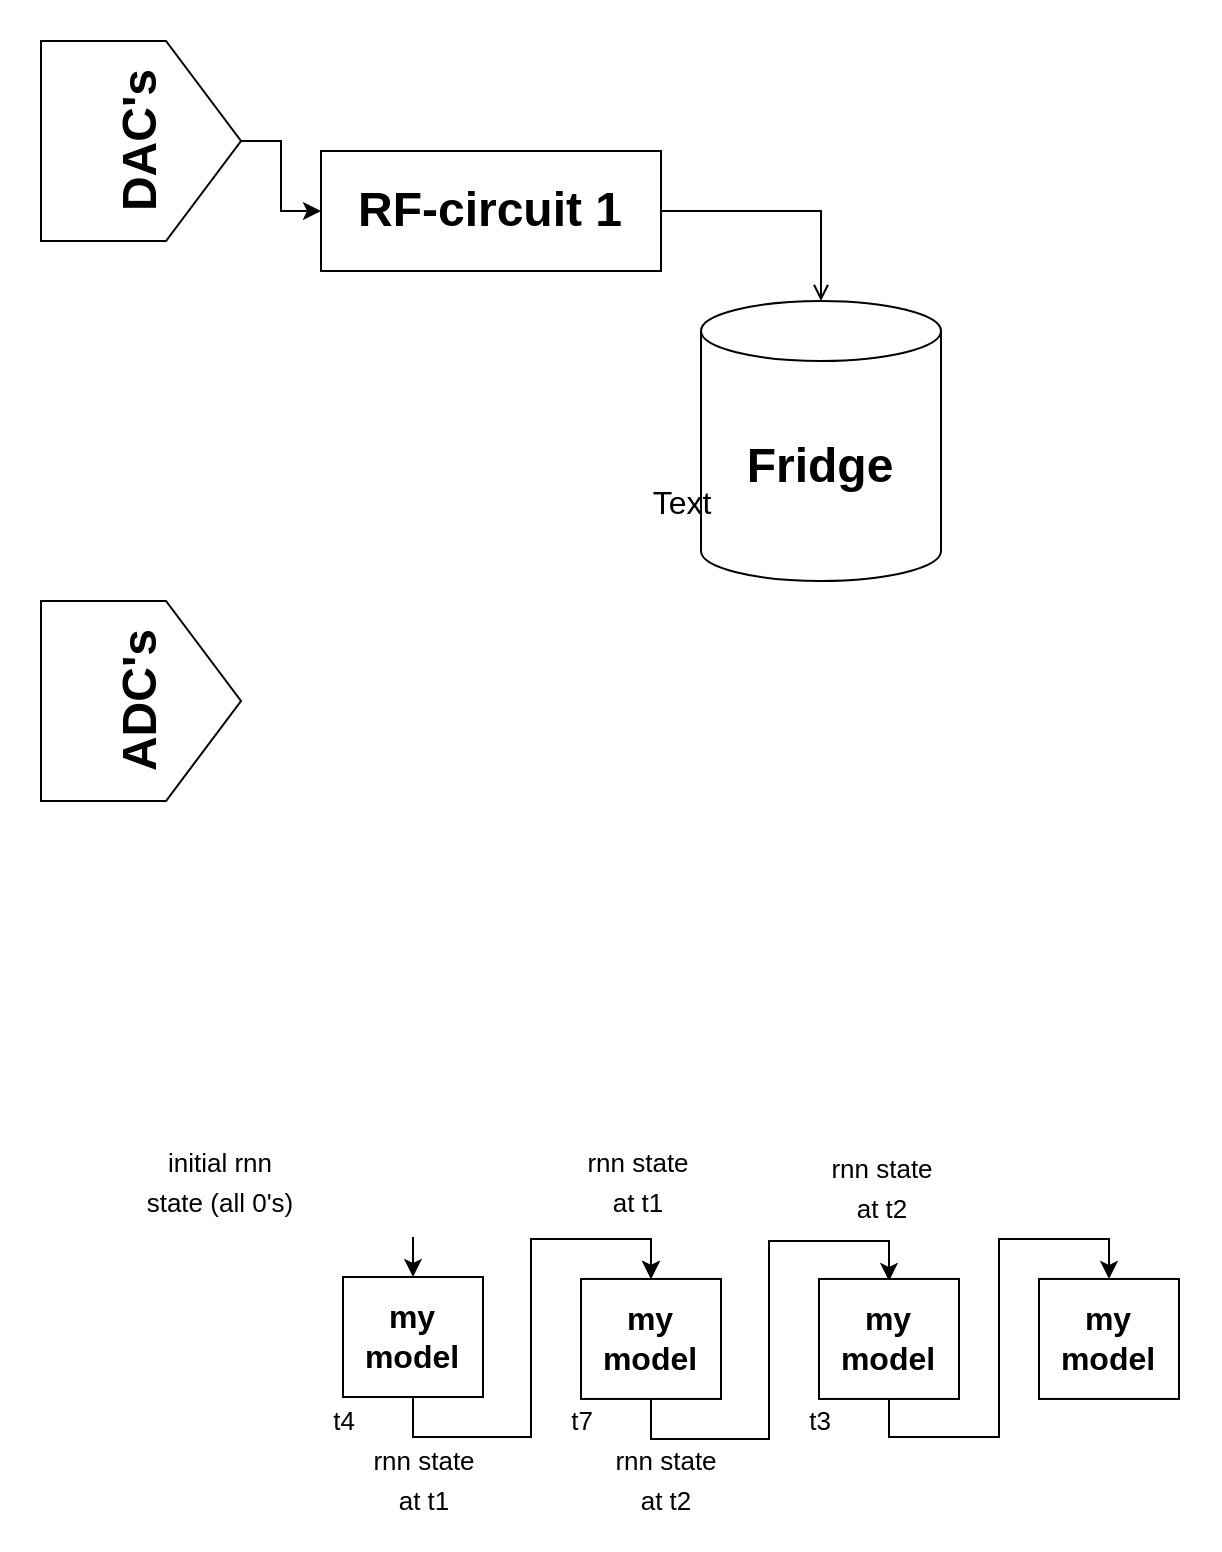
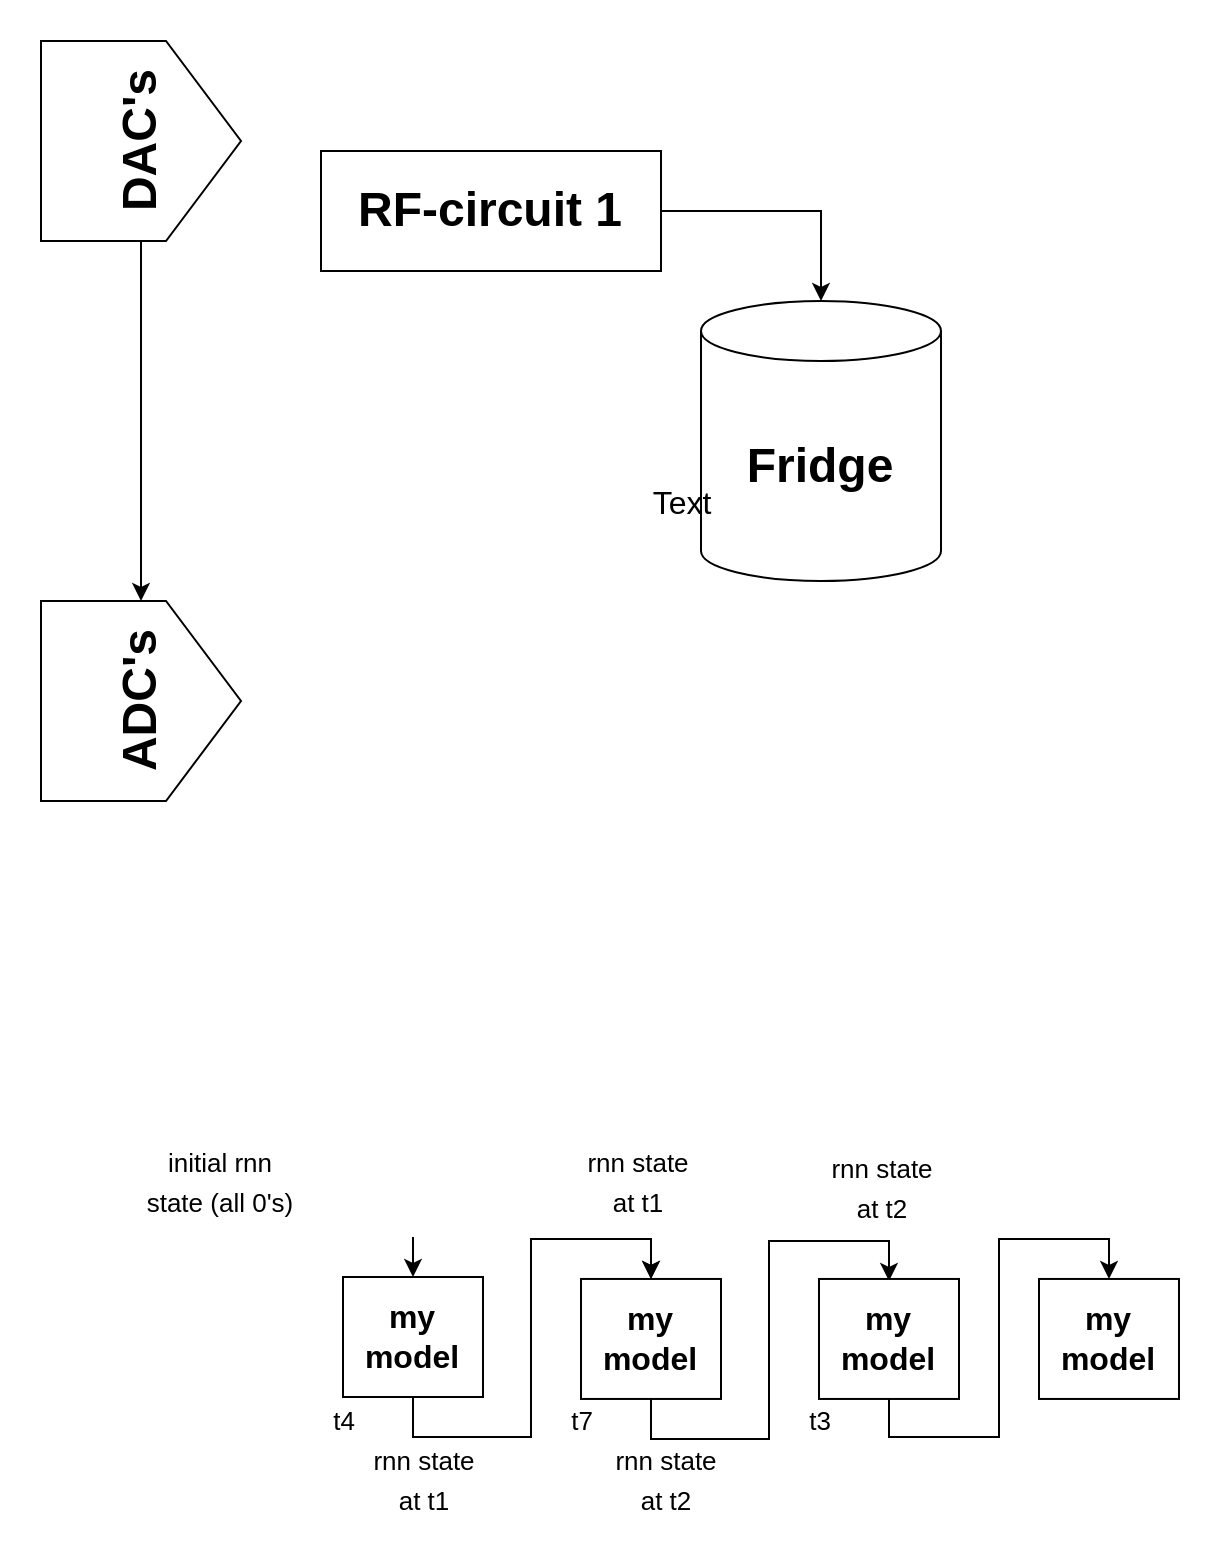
  <mxCell id="0" />
  <mxCell id="1" parent="0" />
- <mxCell id="2" style="edgeStyle=orthogonalEdgeStyle;rounded=0;orthogonalLoop=1;jettySize=auto;html=1;" parent="1" source="3" target="5" edge="1"><mxGeometry relative="1" as="geometry"><mxPoint x="180" y="70" as="targetPoint" /></mxGeometry></mxCell>
+ <mxCell id="2" style="edgeStyle=orthogonalEdgeStyle;rounded=0;orthogonalLoop=1;jettySize=auto;html=1;" parent="1" source="3" target="7" edge="1"><mxGeometry relative="1" as="geometry"><mxPoint x="180" y="70" as="targetPoint" /></mxGeometry></mxCell>
  <mxCell id="3" value="&lt;b&gt;&lt;font style=&quot;font-size: 24px;&quot;&gt;DAC's&lt;/font&gt;&lt;/b&gt;" style="shape=offPageConnector;whiteSpace=wrap;html=1;rotation=-90;" parent="1" vertex="1"><mxGeometry x="20" y="20" width="100" height="100" as="geometry" /></mxCell>
- <mxCell id="4" style="edgeStyle=orthogonalEdgeStyle;rounded=0;orthogonalLoop=1;jettySize=auto;html=1;endArrow=open;" parent="1" source="5" target="6" edge="1"><mxGeometry relative="1" as="geometry" /></mxCell>
+ <mxCell id="4" style="edgeStyle=orthogonalEdgeStyle;rounded=0;orthogonalLoop=1;jettySize=auto;html=1;" parent="1" source="5" target="6" edge="1"><mxGeometry relative="1" as="geometry" /></mxCell>
  <mxCell id="5" value="&lt;font style=&quot;font-size: 24px;&quot;&gt;&lt;b&gt;RF-circuit 1&lt;/b&gt;&lt;/font&gt;" style="rounded=0;whiteSpace=wrap;html=1;" parent="1" vertex="1"><mxGeometry x="160" y="75" width="170" height="60" as="geometry" /></mxCell>
  <mxCell id="6" value="&lt;font style=&quot;font-size: 24px;&quot;&gt;&lt;b&gt;Fridge&lt;/b&gt;&lt;/font&gt;" style="shape=cylinder3;whiteSpace=wrap;html=1;boundedLbl=1;backgroundOutline=1;size=15;" parent="1" vertex="1"><mxGeometry x="350" y="150" width="120" height="140" as="geometry" /></mxCell>
  <mxCell id="7" value="&lt;font style=&quot;font-size: 24px;&quot;&gt;&lt;b&gt;ADC's&lt;br&gt;&lt;/b&gt;&lt;/font&gt;" style="shape=offPageConnector;whiteSpace=wrap;html=1;rotation=-90;" parent="1" vertex="1"><mxGeometry x="20" y="300" width="100" height="100" as="geometry" /></mxCell>
  <mxCell id="8" style="edgeStyle=orthogonalEdgeStyle;rounded=0;orthogonalLoop=1;jettySize=auto;html=1;entryX=0.5;entryY=0;entryDx=0;entryDy=0;fontSize=13;" parent="1" source="9" edge="1"><mxGeometry relative="1" as="geometry"><mxPoint x="325" y="639" as="targetPoint" /><Array as="points"><mxPoint x="206" y="718" /><mxPoint x="265" y="718" /><mxPoint x="265" y="619" /><mxPoint x="325" y="619" /></Array></mxGeometry></mxCell>
  <mxCell id="9" value="&lt;font size=&quot;1&quot; style=&quot;&quot;&gt;&lt;b style=&quot;font-size: 16px;&quot;&gt;my model&lt;/b&gt;&lt;/font&gt;" style="rounded=0;whiteSpace=wrap;html=1;" parent="1" vertex="1"><mxGeometry x="171" y="638" width="70" height="60" as="geometry" /></mxCell>
  <mxCell id="10" style="edgeStyle=orthogonalEdgeStyle;rounded=0;orthogonalLoop=1;jettySize=auto;html=1;entryX=0.5;entryY=0;entryDx=0;entryDy=0;fontSize=16;" parent="1" target="9" edge="1"><mxGeometry relative="1" as="geometry"><mxPoint x="206" y="618" as="sourcePoint" /></mxGeometry></mxCell>
  <mxCell id="11" value="Text" style="text;html=1;strokeColor=none;fillColor=none;align=center;verticalAlign=middle;whiteSpace=wrap;rounded=0;fontSize=16;" parent="1" vertex="1"><mxGeometry x="311" y="236" width="60" height="30" as="geometry" /></mxCell>
  <mxCell id="12" value="&lt;span style=&quot;font-size: 13px;&quot;&gt;initial rnn state (all 0's)&lt;/span&gt;" style="text;html=1;strokeColor=none;fillColor=none;align=center;verticalAlign=middle;whiteSpace=wrap;rounded=0;fontSize=16;" parent="1" vertex="1"><mxGeometry x="71" y="575" width="78" height="30" as="geometry" /></mxCell>
  <mxCell id="13" style="edgeStyle=orthogonalEdgeStyle;rounded=0;orthogonalLoop=1;jettySize=auto;html=1;entryX=0.5;entryY=0;entryDx=0;entryDy=0;fontSize=13;" parent="1" source="14" edge="1"><mxGeometry relative="1" as="geometry"><mxPoint x="444" y="639.98" as="targetPoint" /><Array as="points"><mxPoint x="325" y="718.98" /><mxPoint x="384" y="718.98" /><mxPoint x="384" y="619.98" /><mxPoint x="444" y="619.98" /></Array></mxGeometry></mxCell>
  <mxCell id="14" value="&lt;font size=&quot;1&quot; style=&quot;&quot;&gt;&lt;b style=&quot;font-size: 16px;&quot;&gt;my model&lt;/b&gt;&lt;/font&gt;" style="rounded=0;whiteSpace=wrap;html=1;" parent="1" vertex="1"><mxGeometry x="290" y="638.98" width="70" height="60" as="geometry" /></mxCell>
  <mxCell id="15" style="edgeStyle=orthogonalEdgeStyle;rounded=0;orthogonalLoop=1;jettySize=auto;html=1;entryX=0.5;entryY=0;entryDx=0;entryDy=0;fontSize=16;" parent="1" target="14" edge="1"><mxGeometry relative="1" as="geometry"><mxPoint x="325" y="618.98" as="sourcePoint" /></mxGeometry></mxCell>
  <mxCell id="16" style="edgeStyle=orthogonalEdgeStyle;rounded=0;orthogonalLoop=1;jettySize=auto;html=1;entryX=0.5;entryY=0;entryDx=0;entryDy=0;fontSize=13;" parent="1" source="17" target="25" edge="1"><mxGeometry relative="1" as="geometry"><Array as="points"><mxPoint x="444" y="718" /><mxPoint x="499" y="718" /><mxPoint x="499" y="619" /><mxPoint x="554" y="619" /></Array></mxGeometry></mxCell>
  <mxCell id="17" value="&lt;font size=&quot;1&quot; style=&quot;&quot;&gt;&lt;b style=&quot;font-size: 16px;&quot;&gt;my model&lt;/b&gt;&lt;/font&gt;" style="rounded=0;whiteSpace=wrap;html=1;" parent="1" vertex="1"><mxGeometry x="409" y="638.98" width="70" height="60" as="geometry" /></mxCell>
  <mxCell id="18" value="&lt;span style=&quot;font-size: 13px;&quot;&gt;t4&lt;/span&gt;" style="text;html=1;strokeColor=none;fillColor=none;align=center;verticalAlign=middle;whiteSpace=wrap;rounded=0;fontSize=16;" parent="1" vertex="1"><mxGeometry x="133" y="694" width="78" height="30" as="geometry" /></mxCell>
  <mxCell id="19" value="&lt;span style=&quot;font-size: 13px;&quot;&gt;t7&lt;/span&gt;" style="text;html=1;strokeColor=none;fillColor=none;align=center;verticalAlign=middle;whiteSpace=wrap;rounded=0;fontSize=16;" parent="1" vertex="1"><mxGeometry x="252" y="694" width="78" height="30" as="geometry" /></mxCell>
  <mxCell id="20" value="&lt;span style=&quot;font-size: 13px;&quot;&gt;t3&lt;/span&gt;" style="text;html=1;strokeColor=none;fillColor=none;align=center;verticalAlign=middle;whiteSpace=wrap;rounded=0;fontSize=16;" parent="1" vertex="1"><mxGeometry x="394" y="694" width="32" height="30" as="geometry" /></mxCell>
  <mxCell id="21" value="&lt;span style=&quot;font-size: 13px;&quot;&gt;rnn state at t1&lt;/span&gt;" style="text;html=1;strokeColor=none;fillColor=none;align=center;verticalAlign=middle;whiteSpace=wrap;rounded=0;fontSize=16;" parent="1" vertex="1"><mxGeometry x="183" y="724" width="58" height="30" as="geometry" /></mxCell>
  <mxCell id="22" value="&lt;span style=&quot;font-size: 13px;&quot;&gt;rnn state at t1&lt;/span&gt;" style="text;html=1;strokeColor=none;fillColor=none;align=center;verticalAlign=middle;whiteSpace=wrap;rounded=0;fontSize=16;" parent="1" vertex="1"><mxGeometry x="290" y="575" width="58" height="30" as="geometry" /></mxCell>
  <mxCell id="23" value="&lt;span style=&quot;font-size: 13px;&quot;&gt;rnn state at t2&lt;/span&gt;" style="text;html=1;strokeColor=none;fillColor=none;align=center;verticalAlign=middle;whiteSpace=wrap;rounded=0;fontSize=16;" parent="1" vertex="1"><mxGeometry x="304" y="724" width="58" height="30" as="geometry" /></mxCell>
  <mxCell id="24" value="&lt;span style=&quot;font-size: 13px;&quot;&gt;rnn state at t2&lt;/span&gt;" style="text;html=1;strokeColor=none;fillColor=none;align=center;verticalAlign=middle;whiteSpace=wrap;rounded=0;fontSize=16;" parent="1" vertex="1"><mxGeometry x="412" y="578" width="58" height="30" as="geometry" /></mxCell>
  <mxCell id="25" value="&lt;font size=&quot;1&quot; style=&quot;&quot;&gt;&lt;b style=&quot;font-size: 16px;&quot;&gt;my model&lt;/b&gt;&lt;/font&gt;" style="rounded=0;whiteSpace=wrap;html=1;" parent="1" vertex="1"><mxGeometry x="519" y="638.98" width="70" height="60" as="geometry" /></mxCell>
